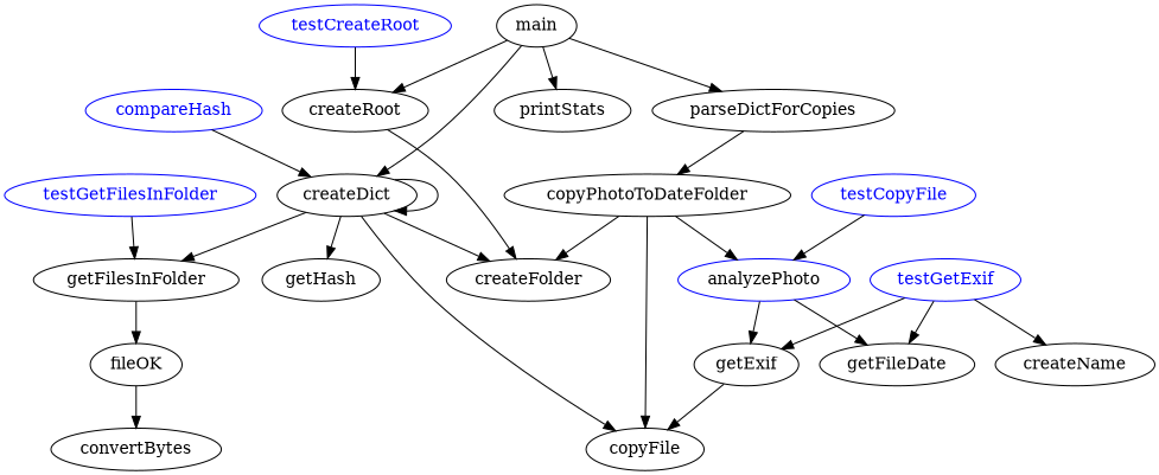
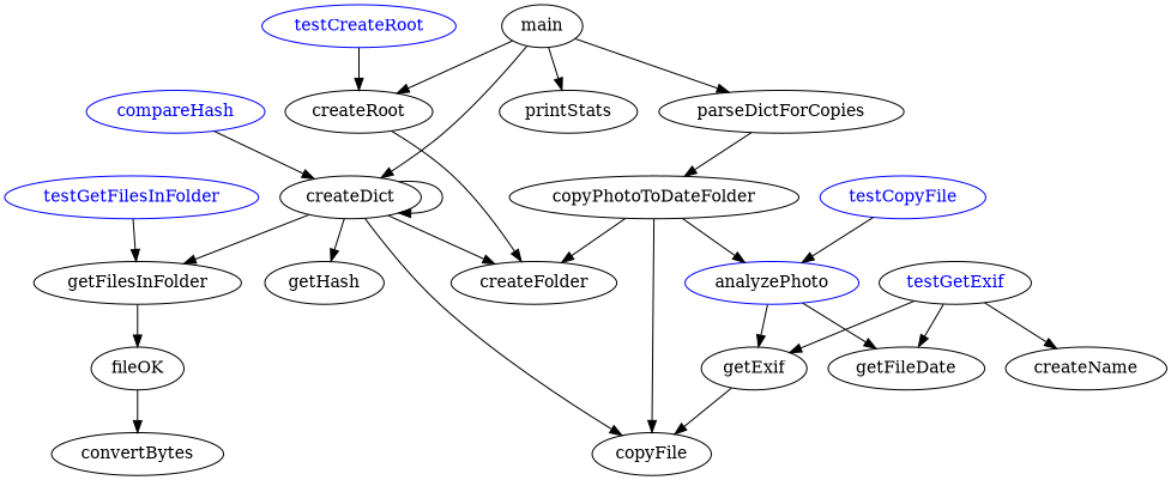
  digraph {
    main
    createDict
    parseDictForCopies
    printStats
    createRoot
    createFolder
    copyFile
    getFilesInFolder
    getHash
    copyPhotoToDateFolder
    fileOK
    analyzePhoto [color=blue]
    compareHash [color=blue fontcolor=blue]
    getFileDate
    getExif
    convertBytes
    testGetFilesInFolder [color=blue fontcolor=blue]
-   testGetExif [color=blue fontcolor=blue]
+   testGetExif [color=black fontcolor=blue]
    createName
    testCreateRoot [color=blue fontcolor=blue]
    testCopyFile [color=blue fontcolor=blue]
    main -> createDict
    main -> parseDictForCopies
    main -> printStats
    main -> createRoot
    createDict -> createDict
    createDict -> createFolder
    createDict -> copyFile
    createDict -> getFilesInFolder
    createDict -> getHash
    parseDictForCopies -> copyPhotoToDateFolder
    createRoot -> createFolder
    getFilesInFolder -> fileOK
    copyPhotoToDateFolder -> createFolder
    copyPhotoToDateFolder -> copyFile
    copyPhotoToDateFolder -> analyzePhoto
    fileOK -> convertBytes
    analyzePhoto -> getFileDate
    analyzePhoto -> getExif
    compareHash -> createDict
    getExif -> copyFile
    testGetFilesInFolder -> getFilesInFolder
    testGetExif -> getFileDate
    testGetExif -> getExif
    testGetExif -> createName
    testCreateRoot -> createRoot
    testCopyFile -> analyzePhoto
  }
